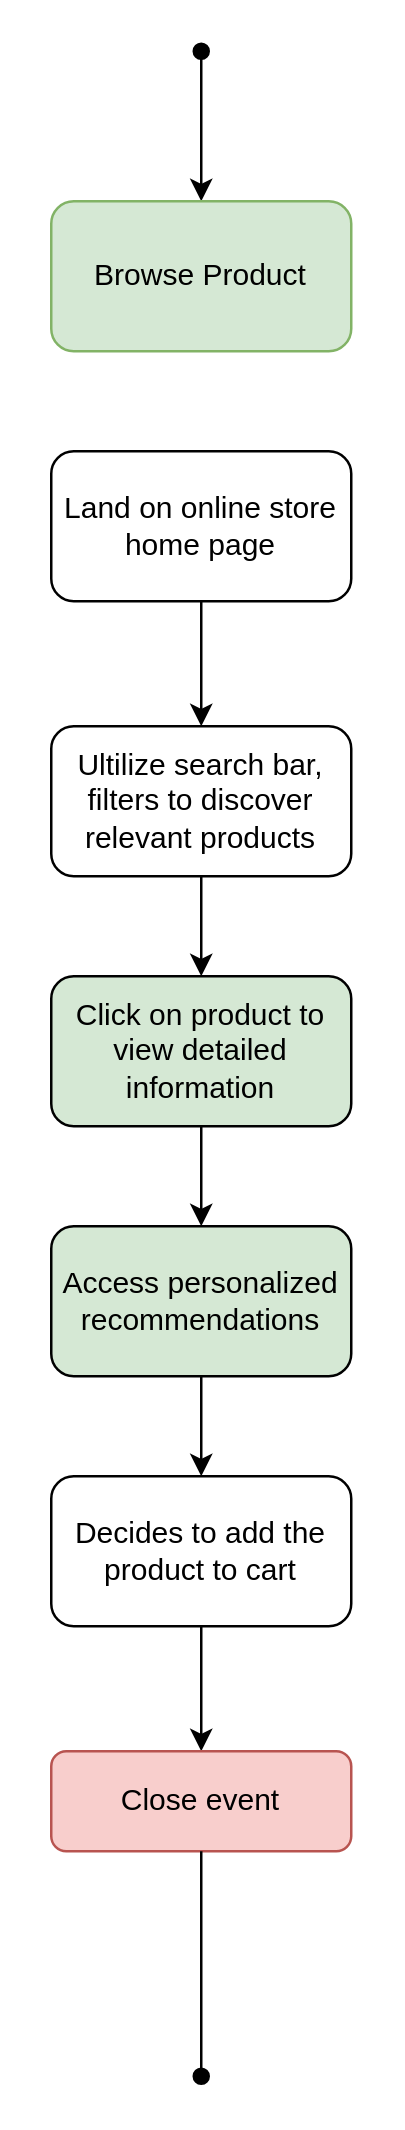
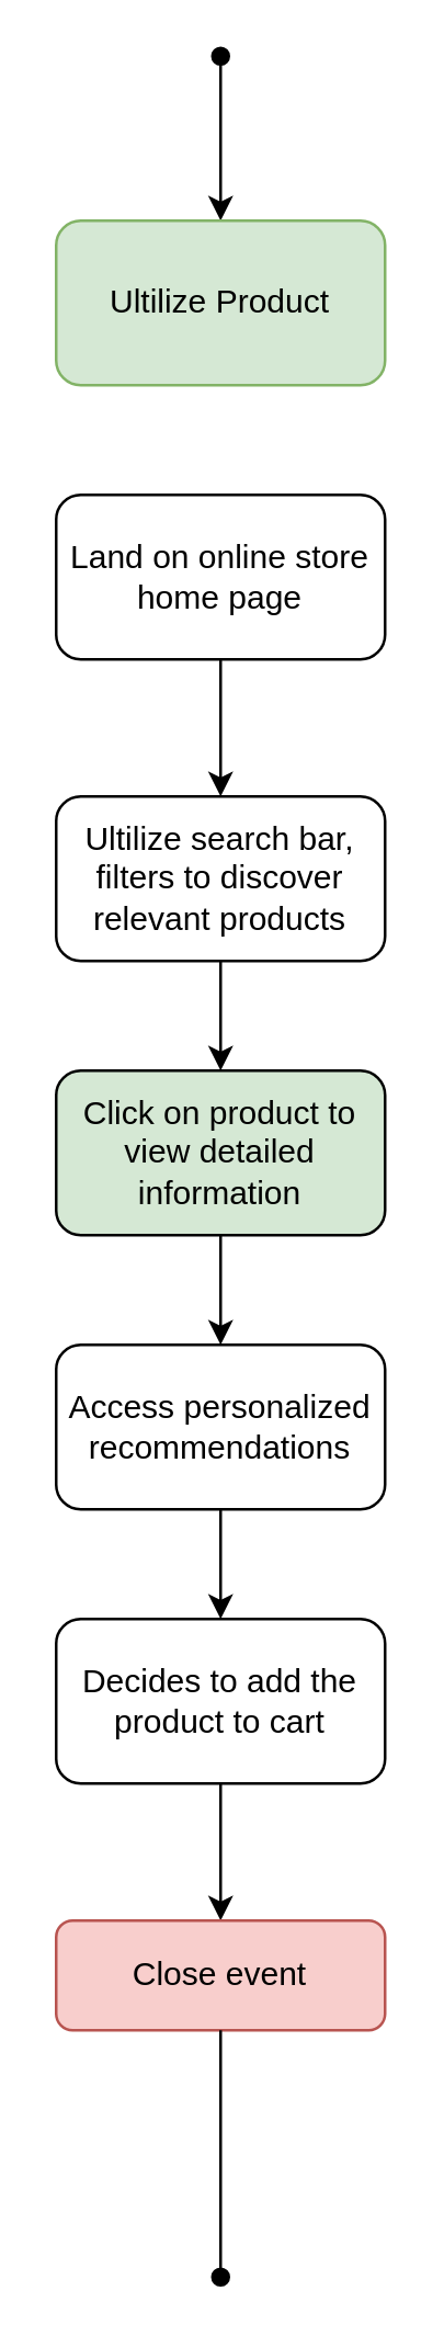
  <mxCell id="0" />
  <mxCell id="1" parent="0" />
  <mxCell id="2" value="" style="endArrow=classic;html=1;rounded=0;startArrow=oval;startFill=1;entryX=0.5;entryY=0;entryDx=0;entryDy=0;" edge="1" parent="1" target="3"><mxGeometry width="50" height="50" relative="1" as="geometry"><mxPoint x="80" y="20" as="sourcePoint" /><mxPoint x="80" y="80" as="targetPoint" /></mxGeometry></mxCell>
- <mxCell id="3" value="Browse Product" style="rounded=1;whiteSpace=wrap;html=1;fillColor=#d5e8d4;strokeColor=#82b366;" vertex="1" parent="1"><mxGeometry x="20" y="80" width="120" height="60" as="geometry" /></mxCell>
+ <mxCell id="3" value="Ultilize Product" style="rounded=1;whiteSpace=wrap;html=1;fillColor=#d5e8d4;strokeColor=#82b366;" vertex="1" parent="1"><mxGeometry x="20" y="80" width="120" height="60" as="geometry" /></mxCell>
  <mxCell id="4" value="" style="edgeStyle=orthogonalEdgeStyle;rounded=0;orthogonalLoop=1;jettySize=auto;html=1;" edge="1" parent="1" source="5" target="7"><mxGeometry relative="1" as="geometry" /></mxCell>
  <mxCell id="5" value="Land on online store home page" style="rounded=1;whiteSpace=wrap;html=1;" vertex="1" parent="1"><mxGeometry x="20" y="180" width="120" height="60" as="geometry" /></mxCell>
  <mxCell id="6" value="" style="edgeStyle=orthogonalEdgeStyle;rounded=0;orthogonalLoop=1;jettySize=auto;html=1;" edge="1" parent="1" source="7" target="9"><mxGeometry relative="1" as="geometry" /></mxCell>
  <mxCell id="7" value="Ultilize search bar, filters to discover relevant products" style="rounded=1;whiteSpace=wrap;html=1;" vertex="1" parent="1"><mxGeometry x="20" y="290" width="120" height="60" as="geometry" /></mxCell>
  <mxCell id="8" value="" style="edgeStyle=orthogonalEdgeStyle;rounded=0;orthogonalLoop=1;jettySize=auto;html=1;" edge="1" parent="1" source="9" target="11"><mxGeometry relative="1" as="geometry" /></mxCell>
  <mxCell id="9" value="Click on product to view detailed information" style="rounded=1;whiteSpace=wrap;html=1;fillColor=#d5e8d4;" vertex="1" parent="1"><mxGeometry x="20" y="390" width="120" height="60" as="geometry" /></mxCell>
  <mxCell id="10" value="" style="edgeStyle=orthogonalEdgeStyle;rounded=0;orthogonalLoop=1;jettySize=auto;html=1;" edge="1" parent="1" source="11" target="13"><mxGeometry relative="1" as="geometry" /></mxCell>
- <mxCell id="11" value="Access personalized recommendations" style="rounded=1;whiteSpace=wrap;html=1;fillColor=#d5e8d4;" vertex="1" parent="1"><mxGeometry x="20" y="490" width="120" height="60" as="geometry" /></mxCell>
+ <mxCell id="11" value="Access personalized recommendations" style="rounded=1;whiteSpace=wrap;html=1;" vertex="1" parent="1"><mxGeometry x="20" y="490" width="120" height="60" as="geometry" /></mxCell>
  <mxCell id="12" value="" style="edgeStyle=orthogonalEdgeStyle;rounded=0;orthogonalLoop=1;jettySize=auto;html=1;" edge="1" parent="1" source="13" target="14"><mxGeometry relative="1" as="geometry" /></mxCell>
  <mxCell id="13" value="Decides to add the product to cart" style="rounded=1;whiteSpace=wrap;html=1;" vertex="1" parent="1"><mxGeometry x="20" y="590" width="120" height="60" as="geometry" /></mxCell>
  <mxCell id="14" value="Close event" style="rounded=1;whiteSpace=wrap;html=1;fillColor=#f8cecc;strokeColor=#b85450;" vertex="1" parent="1"><mxGeometry x="20" y="700" width="120" height="40" as="geometry" /></mxCell>
  <mxCell id="15" value="" style="endArrow=oval;html=1;rounded=0;exitX=0.5;exitY=1;exitDx=0;exitDy=0;endFill=1;" edge="1" parent="1" source="14"><mxGeometry width="50" height="50" relative="1" as="geometry"><mxPoint x="90" y="860" as="sourcePoint" /><mxPoint x="80" y="830" as="targetPoint" /></mxGeometry></mxCell>
